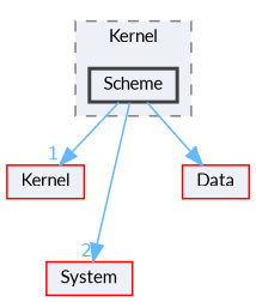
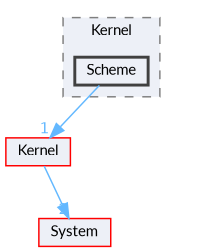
  digraph {
    compound=true
    fontname=Lato
    node [color=red fillcolor="#edf0f7" fontname=Lato fontsize=10 shape=box style=filled]
    edge [color=steelblue1 fontcolor=steelblue1 fontname=Lato fontsize=10 headlabel=1 labeldistance=1.5 labelfontname=Helvetica labelfontsize=10]
    n1 [color=grey25 height=0.2 label=Scheme style="filled,bold" width=0.4]
    n2 [height=0.2 label=Kernel width=0.4]
    n3 [height=0.2 label=System width=0.4]
-   n4 [height=0.2 label=Data width=0.4]
    subgraph cluster_1 {
      bgcolor="#edf0f7"
      fontsize=10
      label=Kernel
      pencolor=grey50
      style="filled,dashed"
      n1
    }
    n1 -> n2
-   n1 -> n3 [headlabel=2]
-   n1 -> n4
+   n2 -> n3 [headlabel=2]
  }
